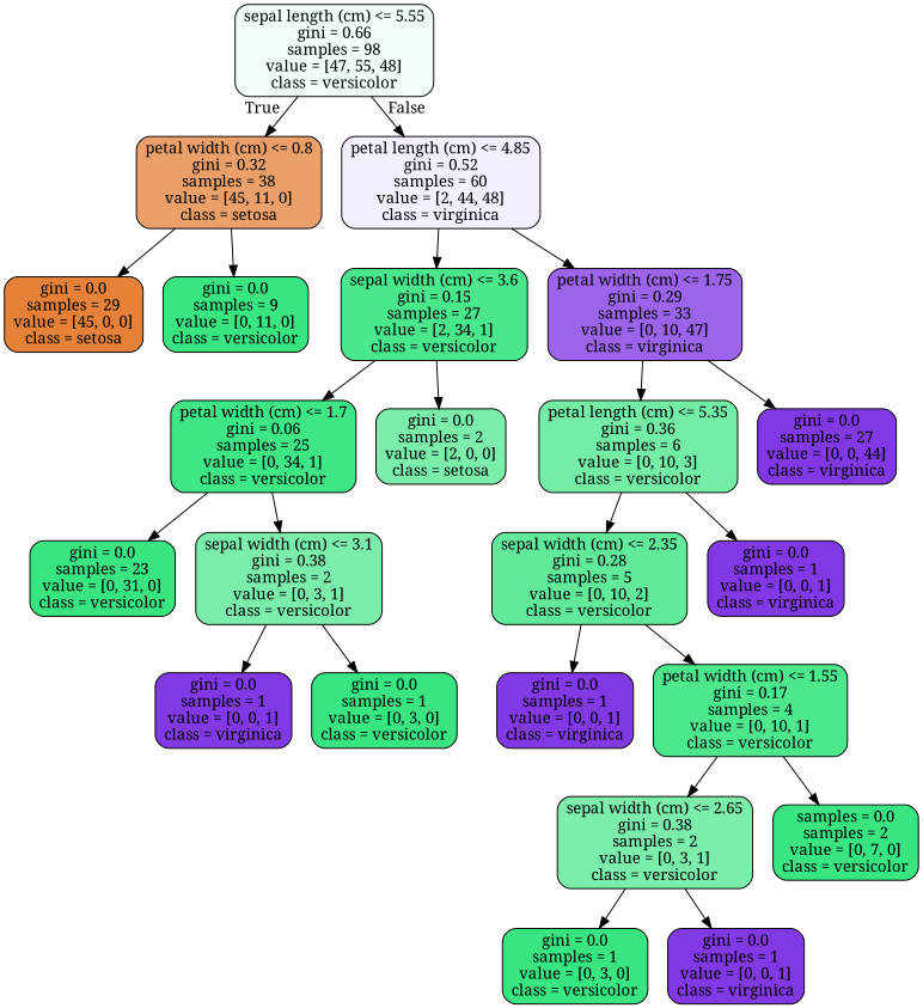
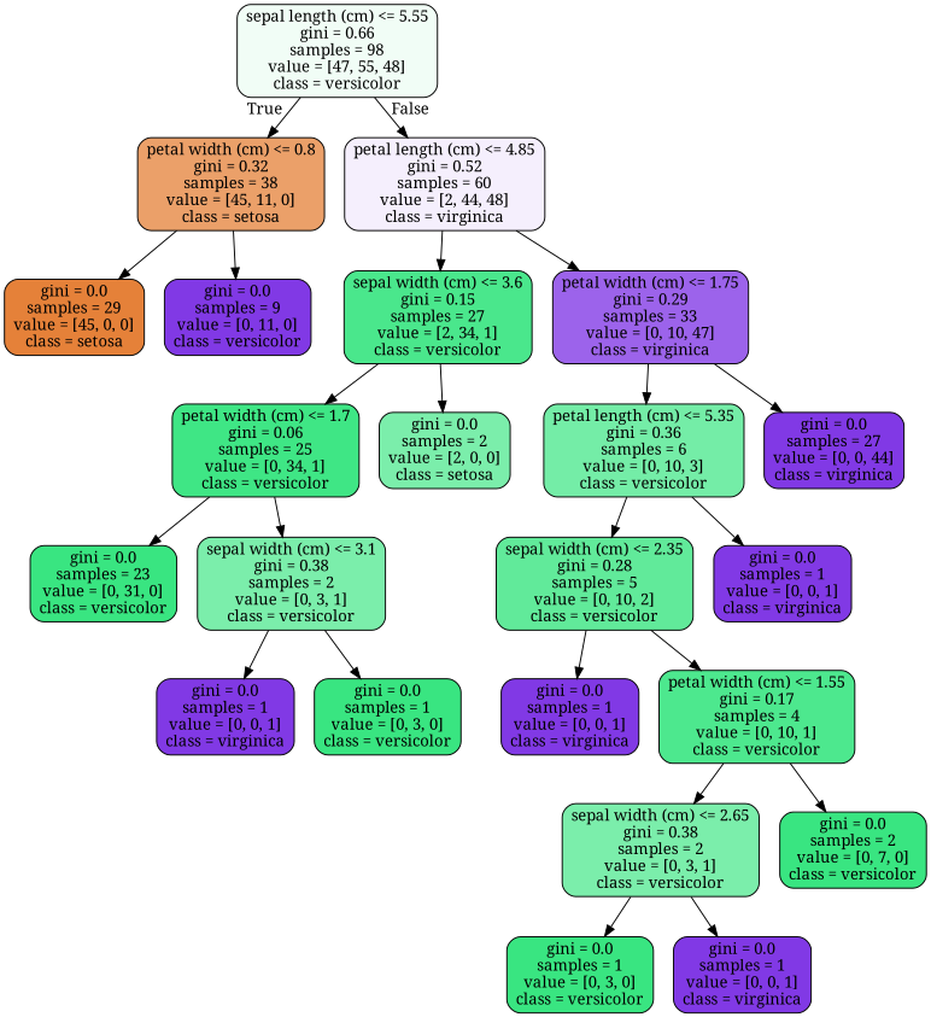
  digraph {
    fontname="Noto Serif"
    node [color=black fillcolor="#39e581" fontname="Noto Serif" shape=box style="filled, rounded"]
    edge [fontname="Noto Serif"]
    n1 [fillcolor="#f1fdf6" label="sepal length (cm) <= 5.55\ngini = 0.66\nsamples = 98\nvalue = [47, 55, 48]\nclass = versicolor"]
    n2 [fillcolor="#eba069" label="petal width (cm) <= 0.8\ngini = 0.32\nsamples = 38\nvalue = [45, 11, 0]\nclass = setosa"]
    n3 [fillcolor="#f5effd" label="petal length (cm) <= 4.85\ngini = 0.52\nsamples = 60\nvalue = [2, 44, 48]\nclass = virginica"]
    n4 [fillcolor="#e58139" label="gini = 0.0\nsamples = 29\nvalue = [45, 0, 0]\nclass = setosa"]
-   n5 [label="gini = 0.0\nsamples = 9\nvalue = [0, 11, 0]\nclass = versicolor"]
+   n5 [fillcolor="#8139e5" label="gini = 0.0\nsamples = 9\nvalue = [0, 11, 0]\nclass = versicolor"]
    n6 [fillcolor="#4ae78c" label="sepal width (cm) <= 3.6\ngini = 0.15\nsamples = 27\nvalue = [2, 34, 1]\nclass = versicolor"]
    n7 [fillcolor="#9c63eb" label="petal width (cm) <= 1.75\ngini = 0.29\nsamples = 33\nvalue = [0, 10, 47]\nclass = virginica"]
    n8 [fillcolor="#3fe685" label="petal width (cm) <= 1.7\ngini = 0.06\nsamples = 25\nvalue = [0, 34, 1]\nclass = versicolor"]
    n9 [fillcolor="#7beeab" label="gini = 0.0\nsamples = 2\nvalue = [2, 0, 0]\nclass = setosa"]
    n10 [fillcolor="#74eda7" label="petal length (cm) <= 5.35\ngini = 0.36\nsamples = 6\nvalue = [0, 10, 3]\nclass = versicolor"]
    n11 [fillcolor="#8139e5" label="gini = 0.0\nsamples = 27\nvalue = [0, 0, 44]\nclass = virginica"]
    n12 [label="gini = 0.0\nsamples = 23\nvalue = [0, 31, 0]\nclass = versicolor"]
    n13 [fillcolor="#7beeab" label="sepal width (cm) <= 3.1\ngini = 0.38\nsamples = 2\nvalue = [0, 3, 1]\nclass = versicolor"]
    n14 [fillcolor="#8139e5" label="gini = 0.0\nsamples = 1\nvalue = [0, 0, 1]\nclass = virginica"]
    n15 [label="gini = 0.0\nsamples = 1\nvalue = [0, 3, 0]\nclass = versicolor"]
    n16 [fillcolor="#61ea9a" label="sepal width (cm) <= 2.35\ngini = 0.28\nsamples = 5\nvalue = [0, 10, 2]\nclass = versicolor"]
    n17 [fillcolor="#8139e5" label="gini = 0.0\nsamples = 1\nvalue = [0, 0, 1]\nclass = virginica"]
    n18 [fillcolor="#8139e5" label="gini = 0.0\nsamples = 1\nvalue = [0, 0, 1]\nclass = virginica"]
    n19 [fillcolor="#4de88e" label="petal width (cm) <= 1.55\ngini = 0.17\nsamples = 4\nvalue = [0, 10, 1]\nclass = versicolor"]
    n20 [fillcolor="#7beeab" label="sepal width (cm) <= 2.65\ngini = 0.38\nsamples = 2\nvalue = [0, 3, 1]\nclass = versicolor"]
-   n21 [label="samples = 0.0\nsamples = 2\nvalue = [0, 7, 0]\nclass = versicolor"]
+   n21 [label="gini = 0.0\nsamples = 2\nvalue = [0, 7, 0]\nclass = versicolor"]
    n22 [label="gini = 0.0\nsamples = 1\nvalue = [0, 3, 0]\nclass = versicolor"]
    n23 [fillcolor="#8139e5" label="gini = 0.0\nsamples = 1\nvalue = [0, 0, 1]\nclass = virginica"]
    n1 -> n2 [headlabel=True labelangle=45 labeldistance=2.5]
    n1 -> n3 [headlabel=False labelangle=-45 labeldistance=2.5]
    n2 -> n4
    n2 -> n5
    n3 -> n6
    n3 -> n7
    n6 -> n8
    n6 -> n9
    n7 -> n10
    n7 -> n11
    n8 -> n12
    n8 -> n13
    n10 -> n16
    n10 -> n17
    n13 -> n14
    n13 -> n15
    n16 -> n18
    n16 -> n19
    n19 -> n20
    n19 -> n21
    n20 -> n22
    n20 -> n23
  }
